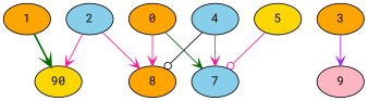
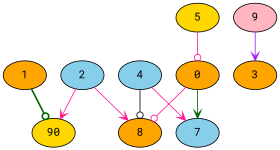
  digraph {
    fontname="Roboto Mono"
    node [alpha=0.16 fillcolor=orange fontname="Roboto Mono" style=filled]
    edge [arrowhead=vee color=deeppink fontname="Roboto Mono" style=solid]
    1 [expect_size=47635456]
    n2 [expect_size=48368640 fillcolor=gold label=90]
    8 [alpha=0.12 expect_size=52079616]
    2 [alpha=0.20 expect_size=37486592 fillcolor=skyblue]
    3 [expect_size=24567808]
    9 [alpha=0.07 expect_size=45993984 fillcolor=lightpink]
    4 [expect_size=49144832 fillcolor=skyblue]
    7 [alpha=0.17 expect_size=23243776 fillcolor=skyblue]
    5 [alpha=0.11 expect_size=44597248 fillcolor=gold]
    n10 [alpha=0.10 expect_size=31453184 label=0]
-   1 -> n2 [color=darkgreen style=bold]
+   1 -> n2 [arrowhead=odot color=darkgreen style=bold]
    2 -> n2
    2 -> 8
-   3 -> 9 [color=purple]
+   9 -> 3 [color=purple]
    4 -> 8 [arrowhead=odot color=black]
    4 -> 7
-   5 -> 7 [arrowhead=odot]
-   n10 -> 8
+   5 -> n10 [arrowhead=odot]
+   n10 -> 8 [arrowhead=odot]
    n10 -> 7 [color=darkgreen]
  }
